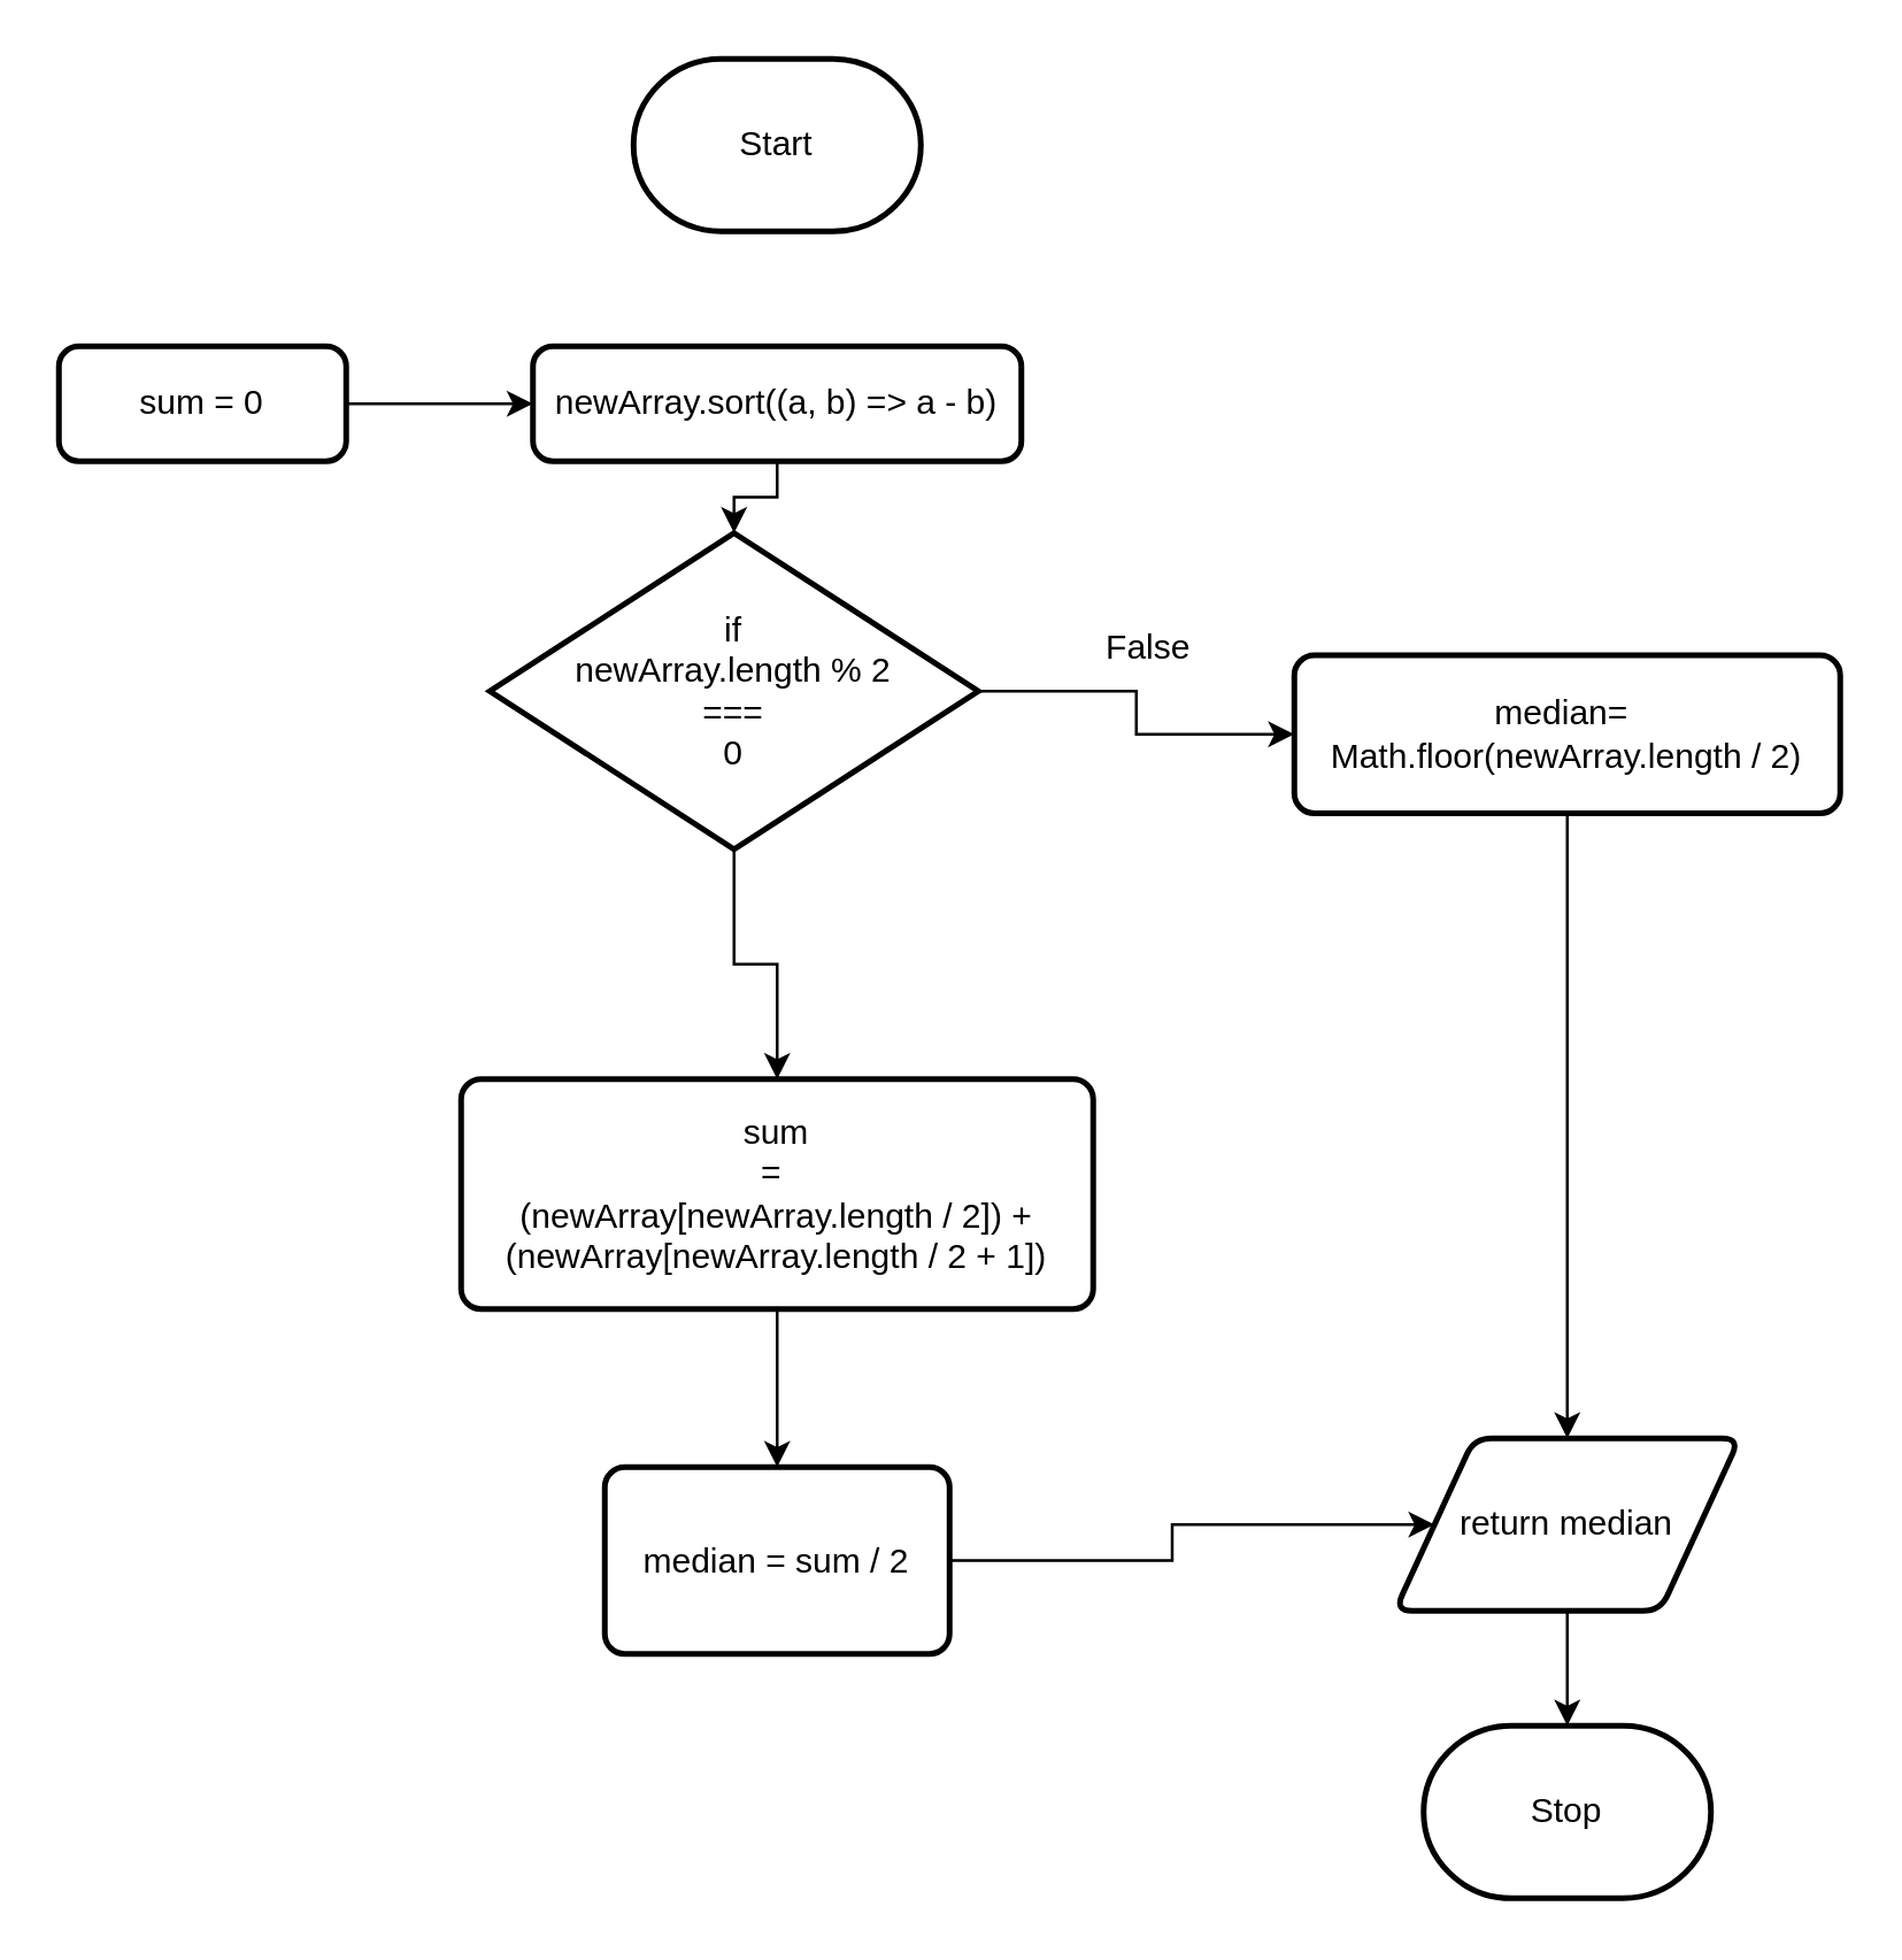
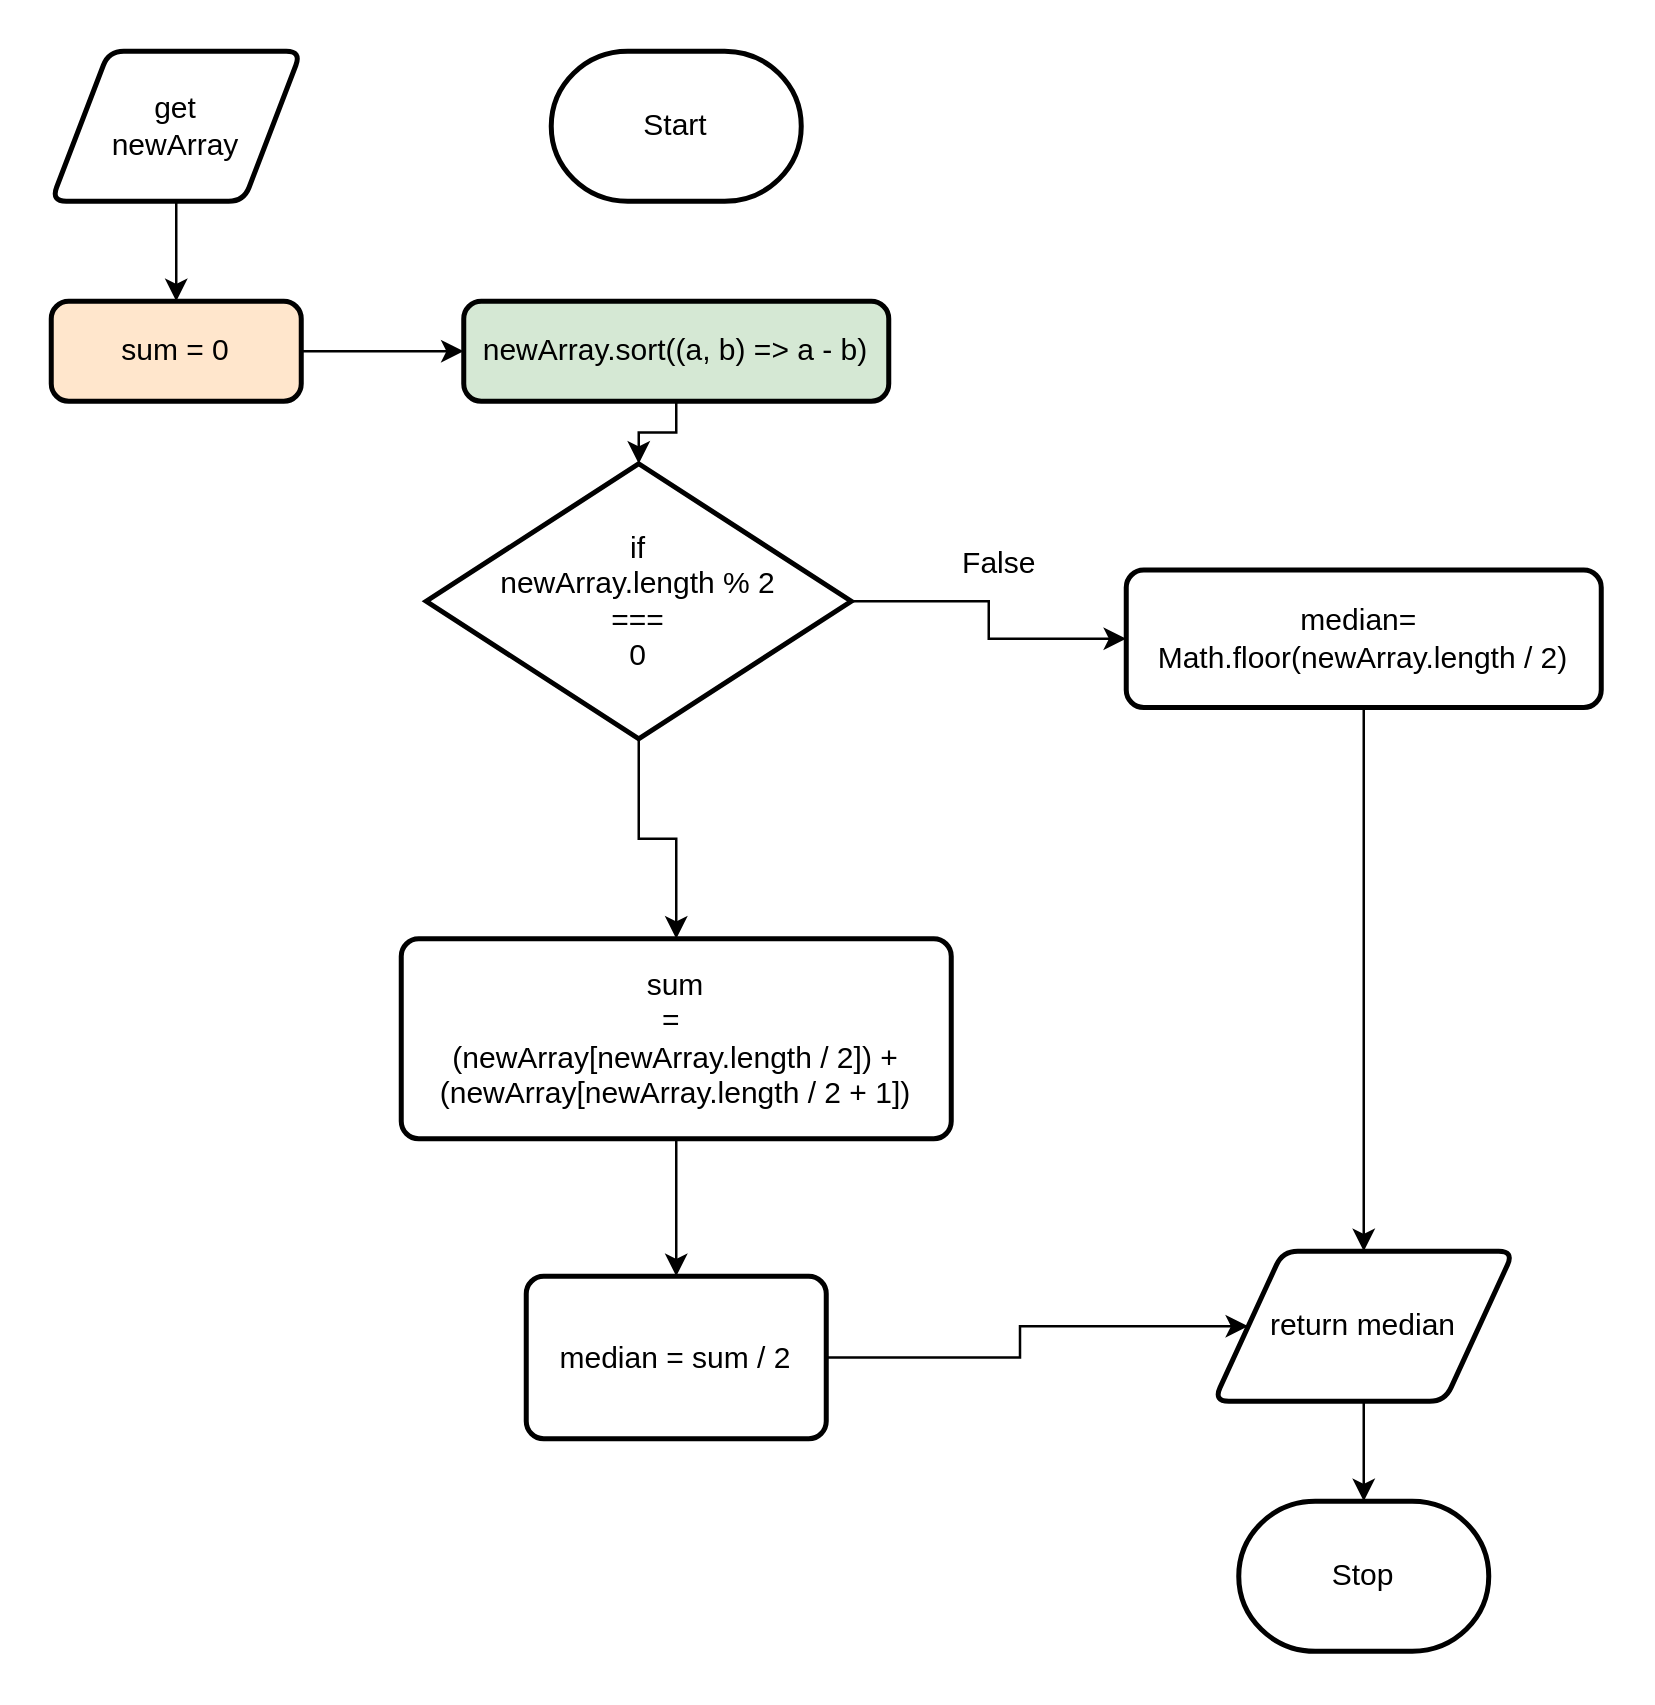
  <mxCell id="0" />
  <mxCell id="1" parent="0" />
  <mxCell id="2" value="Start" style="strokeWidth=2;html=1;shape=mxgraph.flowchart.terminator;whiteSpace=wrap;" parent="1" vertex="1"><mxGeometry x="220" y="20" width="100" height="60" as="geometry" /></mxCell>
+ <mxCell id="3" style="edgeStyle=orthogonalEdgeStyle;rounded=0;html=1;entryX=0.5;entryY=0;entryDx=0;entryDy=0;" parent="1" source="4" target="6" edge="1"><mxGeometry relative="1" as="geometry" /></mxCell>
+ <mxCell id="4" value="get&lt;br&gt;newArray" style="shape=parallelogram;html=1;strokeWidth=2;perimeter=parallelogramPerimeter;whiteSpace=wrap;rounded=1;arcSize=12;size=0.23;" parent="1" vertex="1"><mxGeometry x="20" y="20" width="100" height="60" as="geometry" /></mxCell>
  <mxCell id="5" style="edgeStyle=orthogonalEdgeStyle;rounded=0;html=1;entryX=0;entryY=0.5;entryDx=0;entryDy=0;" parent="1" source="6" target="8" edge="1"><mxGeometry relative="1" as="geometry" /></mxCell>
- <mxCell id="6" value="&lt;div&gt;sum = 0&lt;/div&gt;" style="rounded=1;whiteSpace=wrap;html=1;absoluteArcSize=1;arcSize=14;strokeWidth=2;" parent="1" vertex="1"><mxGeometry x="20" y="120" width="100" height="40" as="geometry" /></mxCell>
+ <mxCell id="6" value="&lt;div&gt;sum = 0&lt;/div&gt;" style="rounded=1;whiteSpace=wrap;html=1;absoluteArcSize=1;arcSize=14;strokeWidth=2;fillColor=#ffe6cc;" parent="1" vertex="1"><mxGeometry x="20" y="120" width="100" height="40" as="geometry" /></mxCell>
  <mxCell id="7" style="edgeStyle=orthogonalEdgeStyle;rounded=0;html=1;entryX=0.5;entryY=0;entryDx=0;entryDy=0;entryPerimeter=0;" parent="1" source="8" target="11" edge="1"><mxGeometry relative="1" as="geometry" /></mxCell>
- <mxCell id="8" value="&lt;div&gt;newArray.sort((a, b) =&amp;gt; a - b)&lt;/div&gt;" style="rounded=1;whiteSpace=wrap;html=1;absoluteArcSize=1;arcSize=14;strokeWidth=2;" parent="1" vertex="1"><mxGeometry x="185" y="120" width="170" height="40" as="geometry" /></mxCell>
+ <mxCell id="8" value="&lt;div&gt;newArray.sort((a, b) =&amp;gt; a - b)&lt;/div&gt;" style="rounded=1;whiteSpace=wrap;html=1;absoluteArcSize=1;arcSize=14;strokeWidth=2;fillColor=#d5e8d4;" parent="1" vertex="1"><mxGeometry x="185" y="120" width="170" height="40" as="geometry" /></mxCell>
  <mxCell id="9" style="edgeStyle=orthogonalEdgeStyle;rounded=0;html=1;entryX=0.5;entryY=0;entryDx=0;entryDy=0;" parent="1" source="11" target="13" edge="1"><mxGeometry relative="1" as="geometry" /></mxCell>
  <mxCell id="10" style="edgeStyle=orthogonalEdgeStyle;rounded=0;html=1;entryX=0;entryY=0.5;entryDx=0;entryDy=0;" parent="1" source="11" target="18" edge="1"><mxGeometry relative="1" as="geometry" /></mxCell>
  <mxCell id="11" value="if&lt;br&gt;newArray.length % 2&lt;br&gt;===&lt;br&gt;0" style="strokeWidth=2;html=1;shape=mxgraph.flowchart.decision;whiteSpace=wrap;" parent="1" vertex="1"><mxGeometry x="170" y="185" width="170" height="110" as="geometry" /></mxCell>
  <mxCell id="12" style="edgeStyle=orthogonalEdgeStyle;rounded=0;html=1;" parent="1" source="13" target="15" edge="1"><mxGeometry relative="1" as="geometry" /></mxCell>
  <mxCell id="13" value="&lt;div&gt;sum&lt;/div&gt;&lt;div&gt;=&amp;nbsp;&lt;/div&gt;&lt;div&gt;(newArray[newArray.length / 2]) +&lt;span style=&quot;background-color: initial;&quot;&gt;(newArray[newArray.length / 2 + 1])&lt;/span&gt;&lt;/div&gt;" style="rounded=1;whiteSpace=wrap;html=1;absoluteArcSize=1;arcSize=14;strokeWidth=2;" parent="1" vertex="1"><mxGeometry x="160" y="375" width="220" height="80" as="geometry" /></mxCell>
  <mxCell id="14" style="edgeStyle=orthogonalEdgeStyle;rounded=0;html=1;entryX=0;entryY=0.5;entryDx=0;entryDy=0;" parent="1" source="15" target="20" edge="1"><mxGeometry relative="1" as="geometry" /></mxCell>
  <mxCell id="15" value="&lt;div&gt;median = sum / 2&lt;/div&gt;" style="rounded=1;whiteSpace=wrap;html=1;absoluteArcSize=1;arcSize=14;strokeWidth=2;" parent="1" vertex="1"><mxGeometry x="210" y="510" width="120" height="65" as="geometry" /></mxCell>
  <mxCell id="16" value="False" style="text;html=1;align=center;verticalAlign=middle;resizable=0;points=[];autosize=1;strokeColor=none;fillColor=none;" parent="1" vertex="1"><mxGeometry x="374" y="210" width="50" height="30" as="geometry" /></mxCell>
  <mxCell id="17" style="edgeStyle=orthogonalEdgeStyle;rounded=0;html=1;entryX=0.5;entryY=0;entryDx=0;entryDy=0;" parent="1" source="18" target="20" edge="1"><mxGeometry relative="1" as="geometry" /></mxCell>
  <mxCell id="18" value="&lt;div&gt;median&lt;span style=&quot;background-color: initial;&quot;&gt;=&amp;nbsp;&lt;/span&gt;&lt;/div&gt;&lt;div&gt;Math.floor(newArray.length / 2)&lt;/div&gt;" style="rounded=1;whiteSpace=wrap;html=1;absoluteArcSize=1;arcSize=14;strokeWidth=2;" parent="1" vertex="1"><mxGeometry x="450" y="227.5" width="190" height="55" as="geometry" /></mxCell>
  <mxCell id="19" style="edgeStyle=orthogonalEdgeStyle;rounded=0;html=1;entryX=0.5;entryY=0;entryDx=0;entryDy=0;entryPerimeter=0;" parent="1" source="20" target="21" edge="1"><mxGeometry relative="1" as="geometry" /></mxCell>
  <mxCell id="20" value="return median" style="shape=parallelogram;html=1;strokeWidth=2;perimeter=parallelogramPerimeter;whiteSpace=wrap;rounded=1;arcSize=12;size=0.23;" parent="1" vertex="1"><mxGeometry x="485" y="500" width="120" height="60" as="geometry" /></mxCell>
  <mxCell id="21" value="Stop" style="strokeWidth=2;html=1;shape=mxgraph.flowchart.terminator;whiteSpace=wrap;" parent="1" vertex="1"><mxGeometry x="495" y="600" width="100" height="60" as="geometry" /></mxCell>
